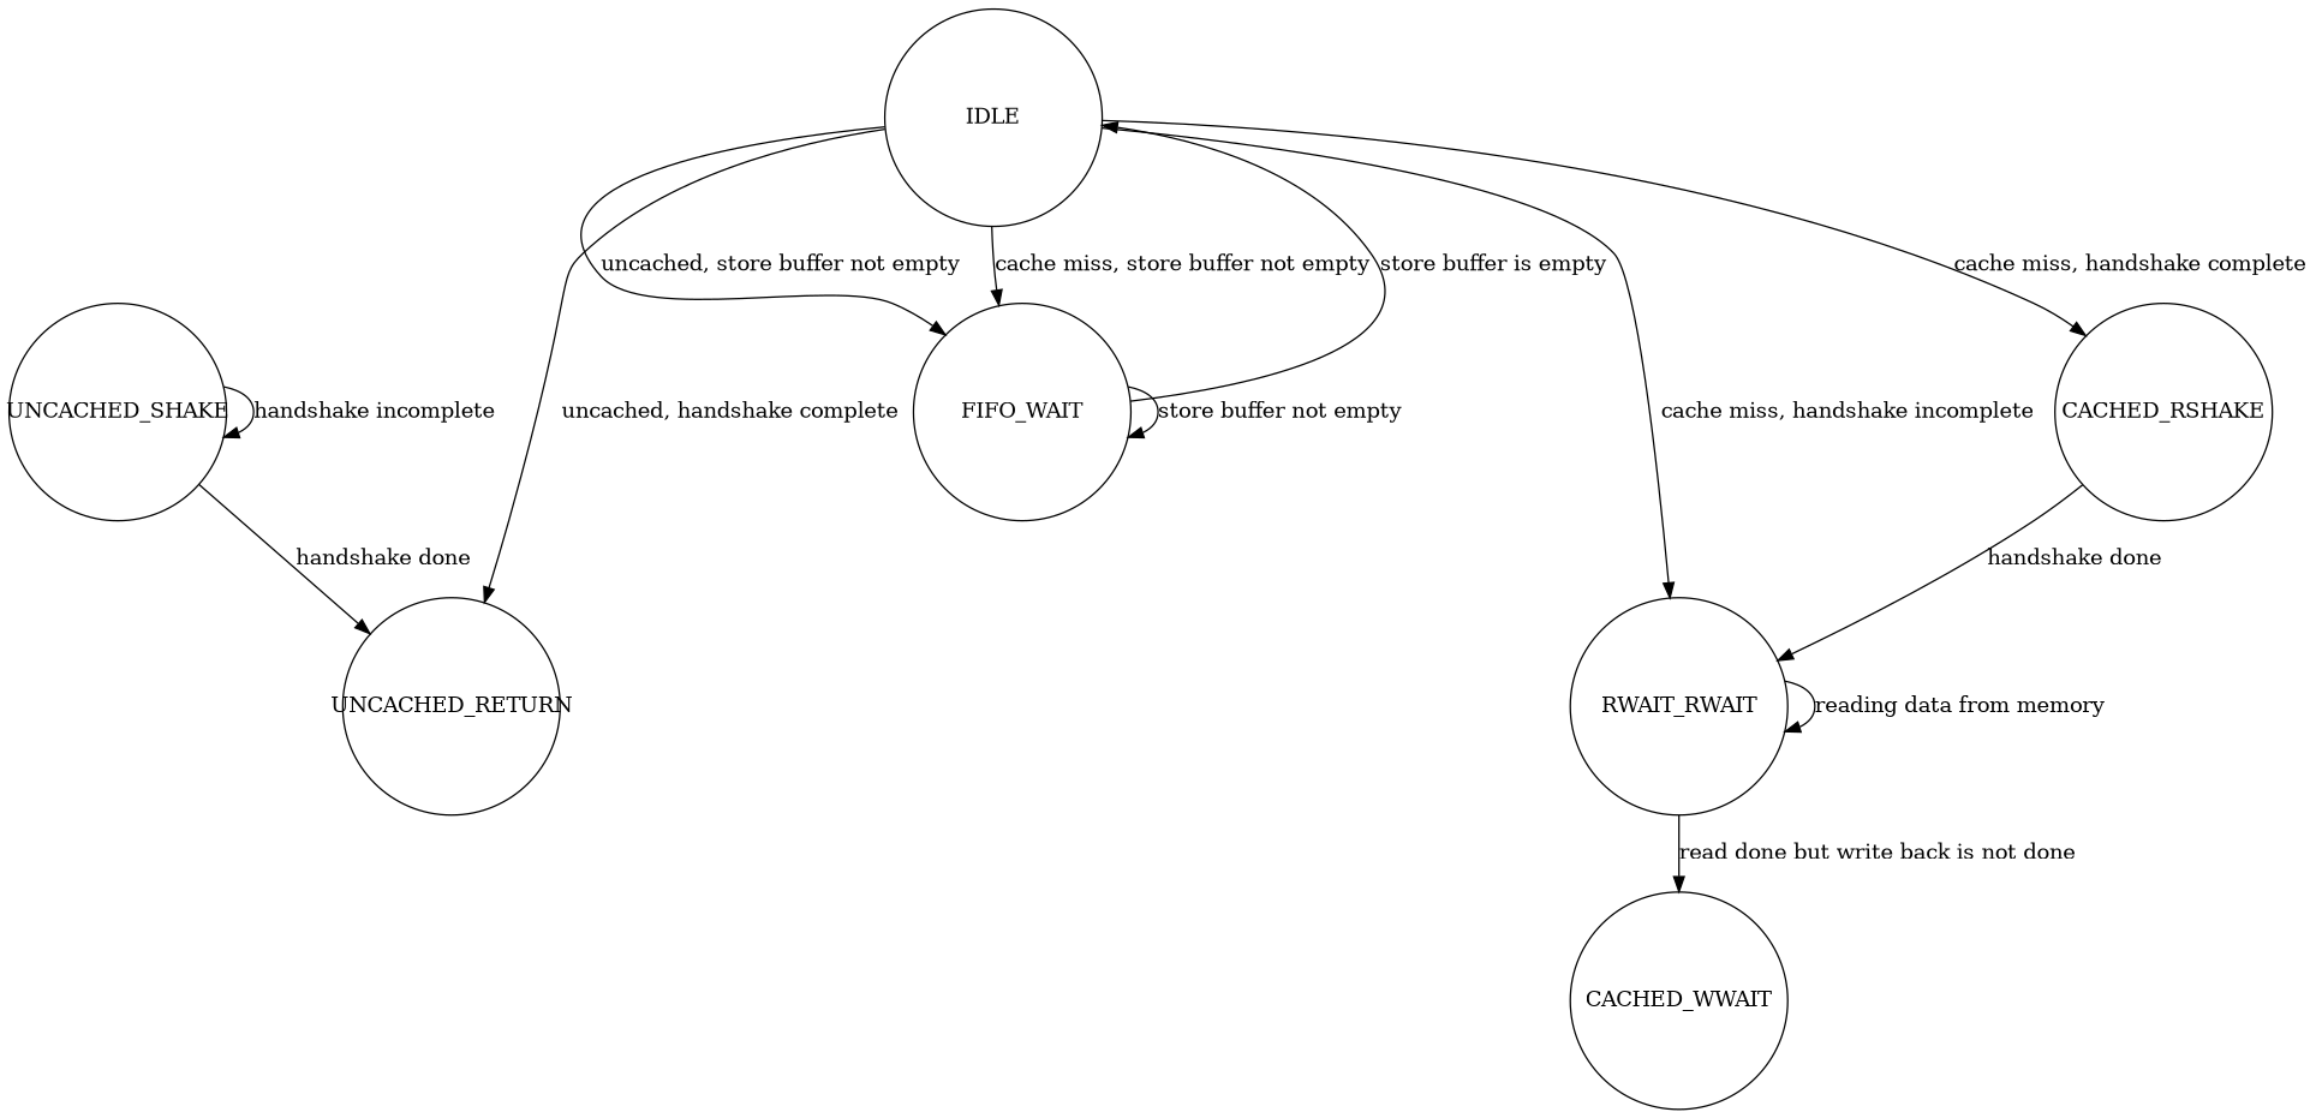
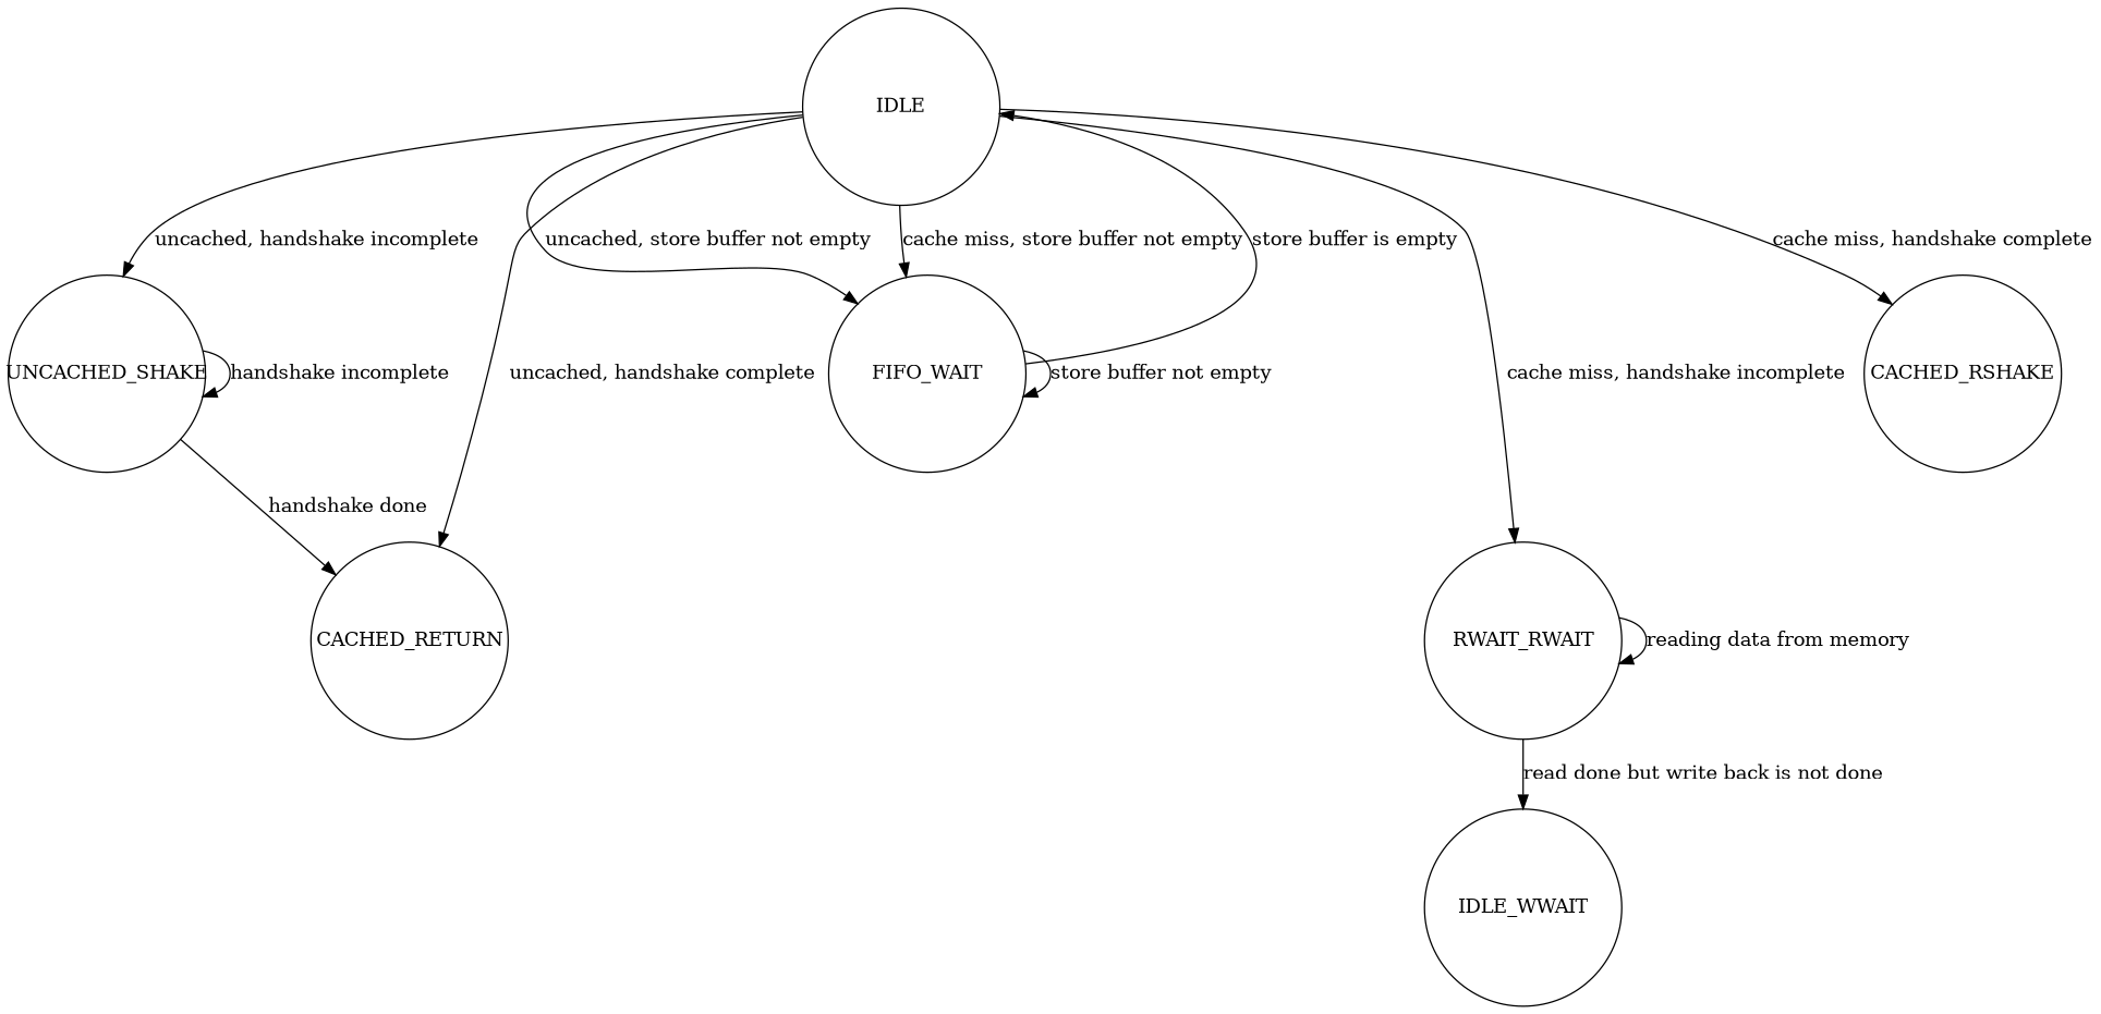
  digraph {
    node [fixedsize=true shape=circle]
    IDLE [width=2]
    UNCACHED_SHAKE [width=2]
-   UNCACHED_RETURN [width=2]
+   UNCACHED_RETURN [width=2 label=CACHED_RETURN]
    FIFO_WAIT [width=2]
    n5 [label=RWAIT_RWAIT width=2]
    CACHED_RSHAKE [width=2]
-   CACHED_WWAIT [width=2]
+   CACHED_WWAIT [width=2 label=IDLE_WWAIT]
+   IDLE -> UNCACHED_SHAKE [label="uncached, handshake incomplete"]
    IDLE -> UNCACHED_RETURN [label="uncached, handshake complete"]
    IDLE -> FIFO_WAIT [label="uncached, store buffer not empty"]
    IDLE -> FIFO_WAIT [label="cache miss, store buffer not empty"]
    IDLE -> n5 [label="cache miss, handshake incomplete"]
    IDLE -> CACHED_RSHAKE [label="cache miss, handshake complete"]
    UNCACHED_SHAKE -> UNCACHED_SHAKE [label="handshake incomplete"]
    UNCACHED_SHAKE -> UNCACHED_RETURN [label="handshake done"]
    FIFO_WAIT -> IDLE [label="store buffer is empty"]
    FIFO_WAIT -> FIFO_WAIT [label="store buffer not empty"]
    n5 -> n5 [label="reading data from memory"]
    n5 -> CACHED_WWAIT [label="read done but write back is not done"]
-   CACHED_RSHAKE -> n5 [label="handshake done"]
  }
